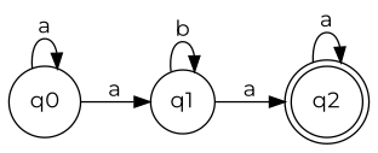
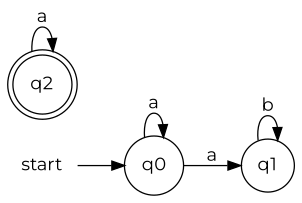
  digraph {
    fontname=Montserrat
    rankdir=LR
    node [fontname=Montserrat shape=circle]
    edge [fontname=Montserrat]
    q0
    q1
    q2 [shape=doublecircle]
+   start [shape=none]
    q0 -> q0 [label=a]
    q0 -> q1 [label=a]
    q1 -> q1 [label=b]
-   q1 -> q2 [label=a]
    q2 -> q2 [label=a]
+   start -> q0
  }
